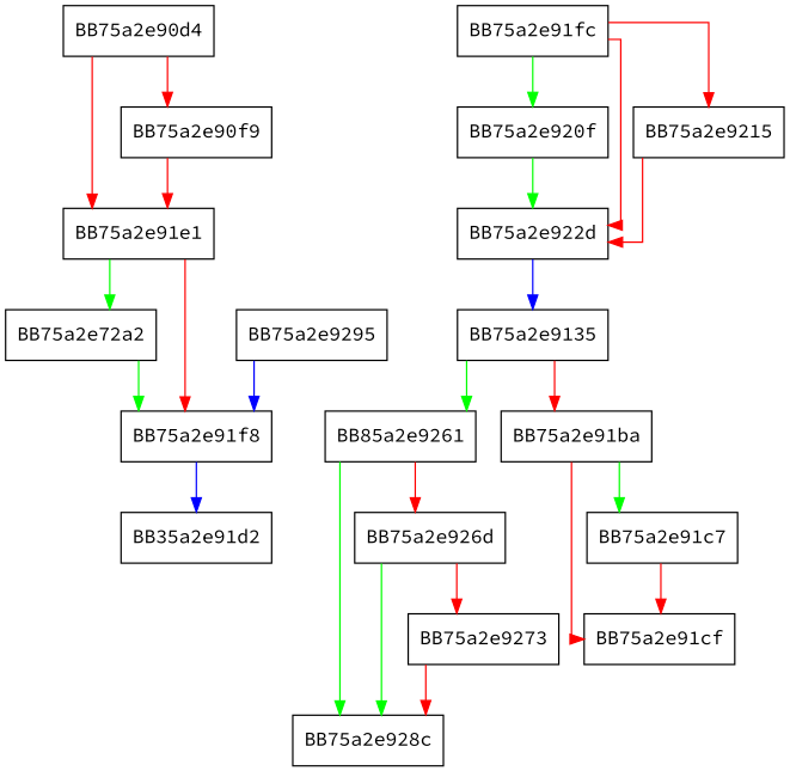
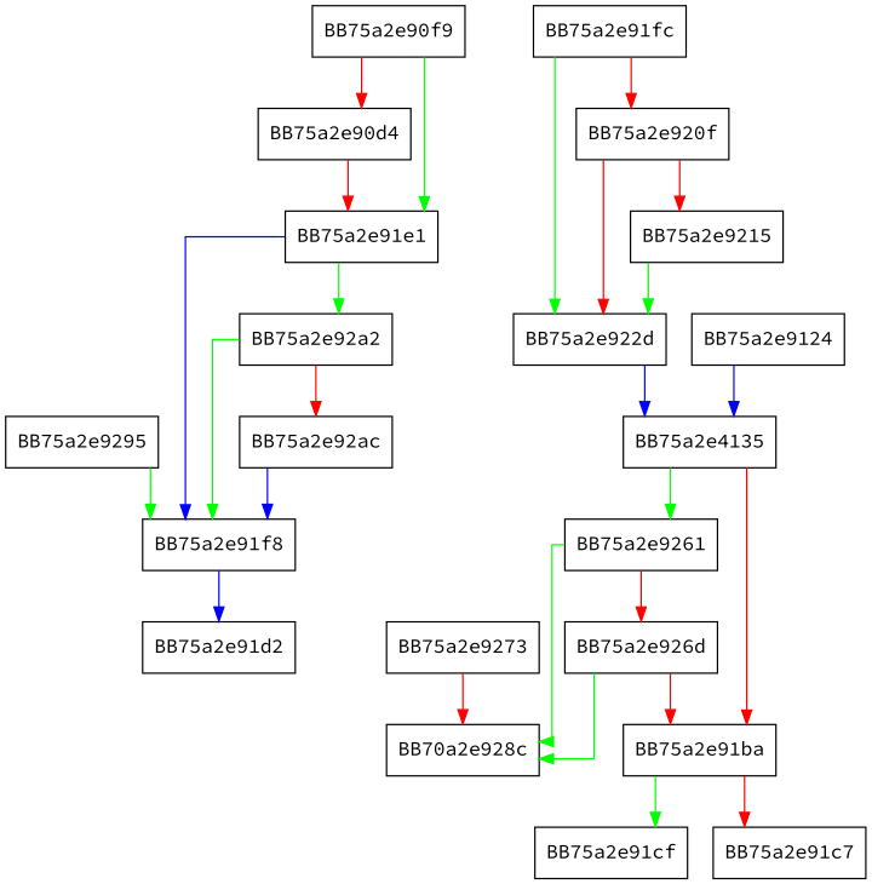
  digraph {
    fontname="Source Code Pro"
    splines=ortho
    node [fontname="Source Code Pro" shape=box]
    edge [color=red fontname="Source Code Pro"]
    BB75a2e90d4
    BB75a2e91e1
    BB75a2e90f9
-   BB75a2e92a2 [label=BB75a2e72a2]
+   BB75a2e92a2
    BB75a2e91f8
-   BB75a2e91d2 [label=BB35a2e91d2]
+   BB75a2e92ac
+   BB75a2e91d2
    BB75a2e91fc
    BB75a2e922d
    BB75a2e920f
-   BB75a2e9135
+   BB75a2e9124
+   BB75a2e9135 [label=BB75a2e4135]
    BB75a2e9215
-   BB75a2e9261 [label=BB85a2e9261]
+   BB75a2e9261
    BB75a2e91ba
-   BB75a2e928c
+   BB75a2e928c [label=BB70a2e928c]
    BB75a2e926d
    BB75a2e91cf
    BB75a2e91c7
    BB75a2e9273
    BB75a2e9295
    BB75a2e90d4 -> BB75a2e91e1
-   BB75a2e90d4 -> BB75a2e90f9
+   BB75a2e90f9 -> BB75a2e90d4
    BB75a2e91e1 -> BB75a2e92a2 [color=green]
-   BB75a2e91e1 -> BB75a2e91f8
-   BB75a2e90f9 -> BB75a2e91e1
+   BB75a2e91e1 -> BB75a2e91f8 [color=blue]
+   BB75a2e90f9 -> BB75a2e91e1 [color=green]
    BB75a2e92a2 -> BB75a2e91f8 [color=green]
+   BB75a2e92a2 -> BB75a2e92ac
    BB75a2e91f8 -> BB75a2e91d2 [color=blue]
-   BB75a2e91fc -> BB75a2e922d
-   BB75a2e91fc -> BB75a2e920f [color=green]
+   BB75a2e92ac -> BB75a2e91f8 [color=blue]
+   BB75a2e91fc -> BB75a2e922d [color=green]
+   BB75a2e91fc -> BB75a2e920f
    BB75a2e922d -> BB75a2e9135 [color=blue]
-   BB75a2e920f -> BB75a2e922d [color=green]
-   BB75a2e91fc -> BB75a2e9215
+   BB75a2e920f -> BB75a2e922d
+   BB75a2e920f -> BB75a2e9215
+   BB75a2e9124 -> BB75a2e9135 [color=blue]
    BB75a2e9135 -> BB75a2e9261 [color=green]
    BB75a2e9135 -> BB75a2e91ba
-   BB75a2e9215 -> BB75a2e922d
+   BB75a2e9215 -> BB75a2e922d [color=green]
    BB75a2e9261 -> BB75a2e928c [color=green]
    BB75a2e9261 -> BB75a2e926d
-   BB75a2e91ba -> BB75a2e91cf
-   BB75a2e91ba -> BB75a2e91c7 [color=green]
+   BB75a2e91ba -> BB75a2e91cf [color=green]
+   BB75a2e91ba -> BB75a2e91c7
    BB75a2e926d -> BB75a2e928c [color=green]
-   BB75a2e926d -> BB75a2e9273
-   BB75a2e91c7 -> BB75a2e91cf
+   BB75a2e926d -> BB75a2e91ba
    BB75a2e9273 -> BB75a2e928c
-   BB75a2e9295 -> BB75a2e91f8 [color=blue]
+   BB75a2e9295 -> BB75a2e91f8 [color=green]
  }
